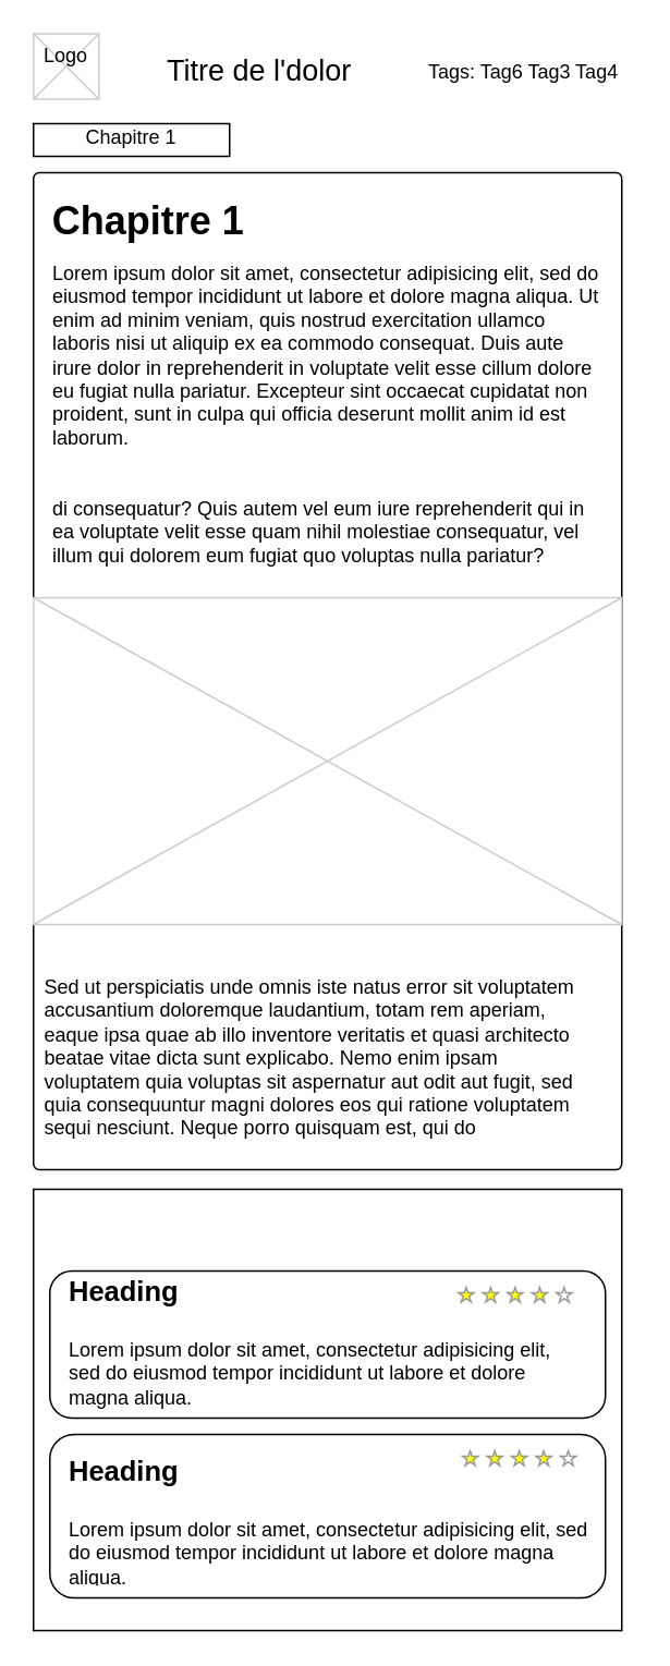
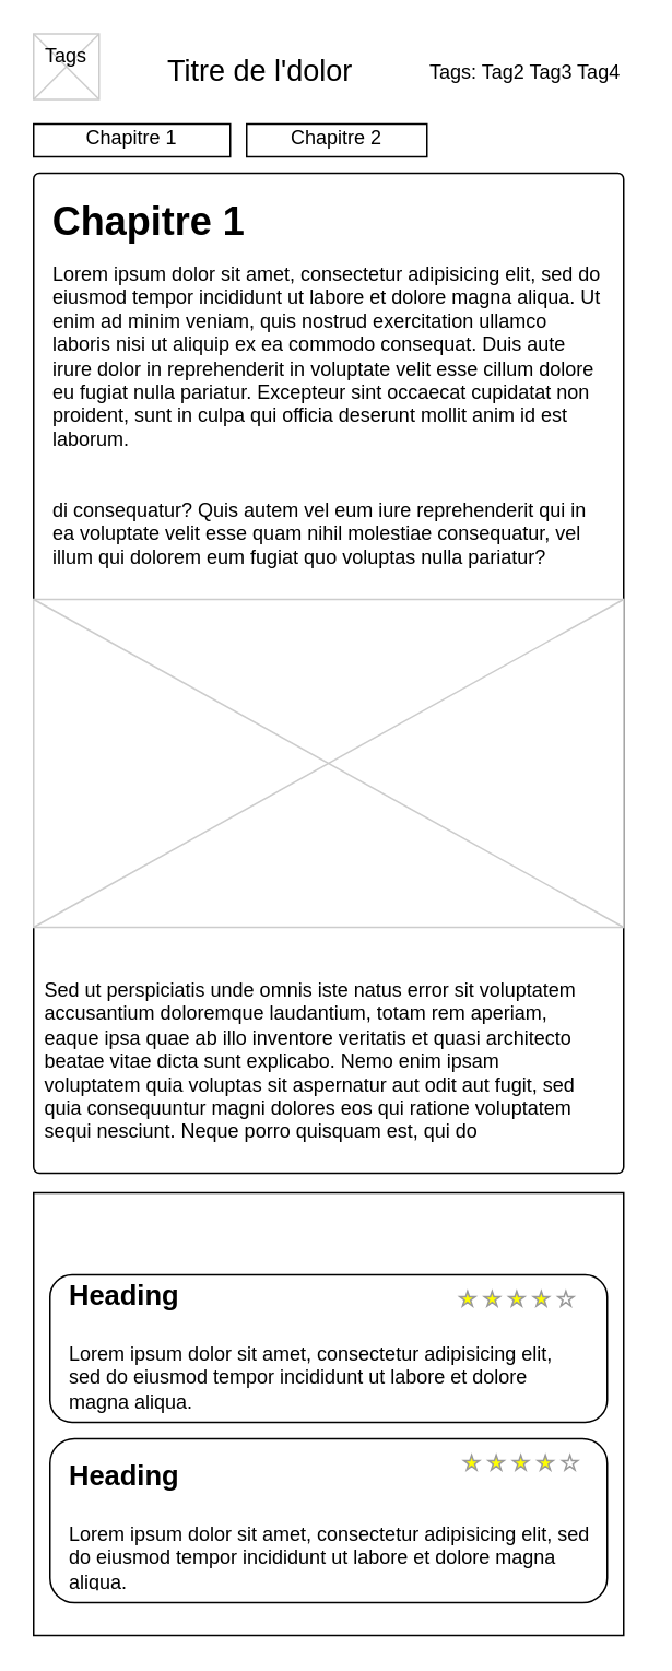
  <mxCell id="0" />
  <mxCell id="1" parent="0" />
  <mxCell id="2" value="" style="rounded=0;whiteSpace=wrap;html=1;" vertex="1" parent="1"><mxGeometry x="20" y="727" width="360" height="270" as="geometry" /></mxCell>
  <mxCell id="3" value="" style="rounded=1;whiteSpace=wrap;html=1;" vertex="1" parent="1"><mxGeometry x="30" y="777" width="340" height="90" as="geometry" /></mxCell>
  <mxCell id="4" value="" style="rounded=1;whiteSpace=wrap;html=1;arcSize=1;fillOpacity=100;strokeOpacity=100;" vertex="1" parent="1"><mxGeometry x="20" y="105" width="360" height="610" as="geometry" /></mxCell>
  <mxCell id="5" value="Titre de l'dolor" style="text;spacingTop=-5;fontSize=18;fontStyle=0" parent="1" vertex="1"><mxGeometry x="100" y="30" width="230" height="20" as="geometry" /></mxCell>
  <mxCell id="6" value="Chapitre 1" style="text;spacingTop=-5;strokeColor=default;align=center;" parent="1" vertex="1"><mxGeometry x="20" y="75" width="120" height="20" as="geometry" /></mxCell>
+ <mxCell id="7" value="Chapitre 2" style="text;spacingTop=-5;strokeColor=default;align=center;" parent="1" vertex="1"><mxGeometry x="150" y="75" width="110" height="20" as="geometry" /></mxCell>
  <mxCell id="8" value="Lorem ipsum dolor sit amet, consectetur adipisicing elit, sed do eiusmod tempor incididunt ut labore et dolore magna aliqua. Ut enim ad minim veniam, quis nostrud exercitation ullamco laboris nisi ut aliquip ex ea commodo consequat. Duis aute irure dolor in reprehenderit in voluptate velit esse cillum dolore eu fugiat nulla pariatur. Excepteur sint occaecat cupidatat non proident, sunt in culpa qui officia deserunt mollit anim id est laborum.&#10;&#10;&#10;di consequatur? Quis autem vel eum iure reprehenderit qui in ea voluptate velit esse quam nihil molestiae consequatur, vel illum qui dolorem eum fugiat quo voluptas nulla pariatur?" style="text;spacingTop=-5;whiteSpace=wrap;align=left" parent="1" vertex="1"><mxGeometry x="30" y="158" width="340" height="207" as="geometry" /></mxCell>
  <mxCell id="9" value="" style="verticalLabelPosition=bottom;verticalAlign=top;strokeWidth=1;shape=mxgraph.mockup.graphics.iconGrid;strokeColor=#CCCCCC;gridSize=1,1;" parent="1" vertex="1"><mxGeometry x="20" y="20" width="40" height="40" as="geometry" /></mxCell>
- <mxCell id="10" value="Logo" style="text;spacingTop=-5;align=center" parent="1" vertex="1"><mxGeometry x="20" y="25" width="40" height="40" as="geometry" /></mxCell>
+ <mxCell id="10" value="Tags" style="text;spacingTop=-5;align=center" parent="1" vertex="1"><mxGeometry x="20" y="25" width="40" height="40" as="geometry" /></mxCell>
  <mxCell id="11" value="" style="verticalLabelPosition=bottom;verticalAlign=top;strokeWidth=1;shape=mxgraph.mockup.graphics.iconGrid;strokeColor=#CCCCCC;gridSize=1,1;" parent="1" vertex="1"><mxGeometry x="20" y="365" width="360" height="200" as="geometry" /></mxCell>
  <mxCell id="12" value="" style="verticalLabelPosition=bottom;verticalAlign=top;strokeWidth=1;shape=mxgraph.mockup.misc.rating;strokeColor=#999999;fillColor=#ffff00;emptyFillColor=#ffffff;grade=4;ratingScale=5;ratingStyle=star;" parent="1" vertex="1"><mxGeometry x="280" y="787" width="77.5" height="10" as="geometry" /></mxCell>
- <mxCell id="13" value="Tags: Tag6 Tag3 Tag4" style="text;spacingTop=-5;" parent="1" vertex="1"><mxGeometry x="260" y="35" width="127.5" height="20" as="geometry" /></mxCell>
+ <mxCell id="13" value="Tags: Tag2 Tag3 Tag4" style="text;spacingTop=-5;" parent="1" vertex="1"><mxGeometry x="260" y="35" width="127.5" height="20" as="geometry" /></mxCell>
  <mxCell id="14" value="Chapitre 1" style="text;strokeColor=none;fillColor=none;html=1;fontSize=24;fontStyle=1;verticalAlign=middle;align=center;" vertex="1" parent="1"><mxGeometry x="40" y="115" width="100" height="40" as="geometry" /></mxCell>
  <mxCell id="15" value="&lt;h1 style=&quot;margin-top: 0px;&quot;&gt;&lt;font style=&quot;font-size: 17px;&quot;&gt;Heading&lt;/font&gt;&lt;/h1&gt;&lt;p&gt;Lorem ipsum dolor sit amet, consectetur adipisicing elit, sed do eiusmod tempor incididunt ut labore et dolore magna aliqua.&lt;/p&gt;" style="text;html=1;whiteSpace=wrap;overflow=hidden;rounded=0;" vertex="1" parent="1"><mxGeometry x="40" y="767" width="310" height="120" as="geometry" /></mxCell>
  <mxCell id="16" value="" style="rounded=1;whiteSpace=wrap;html=1;" vertex="1" parent="1"><mxGeometry x="30" y="877" width="340" height="100" as="geometry" /></mxCell>
  <mxCell id="17" value="" style="verticalLabelPosition=bottom;verticalAlign=top;strokeWidth=1;shape=mxgraph.mockup.misc.rating;strokeColor=#999999;fillColor=#ffff00;emptyFillColor=#ffffff;grade=4;ratingScale=5;ratingStyle=star;" vertex="1" parent="1"><mxGeometry x="282.5" y="887" width="77.5" height="10" as="geometry" /></mxCell>
  <mxCell id="18" value="&lt;h1 style=&quot;margin-top: 0px;&quot;&gt;&lt;font style=&quot;font-size: 17px;&quot;&gt;Heading&lt;/font&gt;&lt;/h1&gt;&lt;p&gt;Lorem ipsum dolor sit amet, consectetur adipisicing elit, sed do eiusmod tempor incididunt ut labore et dolore magna aliqua.&lt;/p&gt;" style="text;html=1;whiteSpace=wrap;overflow=hidden;rounded=0;" vertex="1" parent="1"><mxGeometry x="40" y="877" width="320" height="90" as="geometry" /></mxCell>
  <mxCell id="19" value="Sed ut perspiciatis unde omnis iste natus error sit voluptatem accusantium doloremque laudantium, totam rem aperiam, eaque ipsa quae ab illo inventore veritatis et quasi architecto beatae vitae dicta sunt explicabo. Nemo enim ipsam voluptatem quia voluptas sit aspernatur aut odit aut fugit, sed quia consequuntur magni dolores eos qui ratione voluptatem sequi nesciunt. Neque porro quisquam est, qui do" style="text;spacingTop=-5;whiteSpace=wrap;align=left" vertex="1" parent="1"><mxGeometry x="25" y="595" width="340" height="107" as="geometry" /></mxCell>
